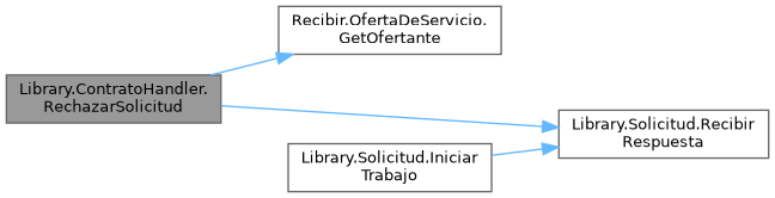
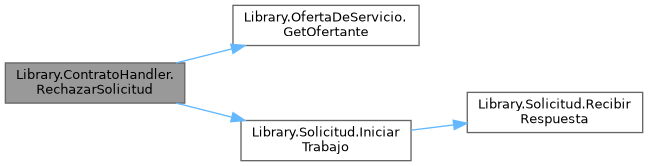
  digraph {
    rankdir=LR
    node [color=grey40 fillcolor=white fontname=Helvetica fontsize=10 shape=box style=filled]
    edge [color=steelblue1 fontname=Helvetica fontsize=10 labelfontname=Helvetica labelfontsize=10 style=solid]
    n1 [color=gray40 fillcolor=grey60 fontcolor=black height=0.2 label="Library.ContratoHandler.\lRechazarSolicitud" width=0.4]
-   n2 [height=0.2 label="Recibir.OfertaDeServicio.\lGetOfertante" width=0.4]
+   n2 [height=0.2 label="Library.OfertaDeServicio.\lGetOfertante" width=0.4]
    n3 [height=0.2 label="Library.Solicitud.Recibir\lRespuesta" width=0.4]
    n4 [height=0.2 label="Library.Solicitud.Iniciar\lTrabajo" width=0.4]
    n1 -> n2
-   n1 -> n3
+   n1 -> n4
    n4 -> n3
  }
